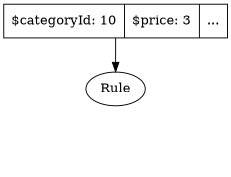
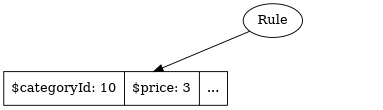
  digraph {
    rankdir=TB
    edge [style=invis]
    n1 [label="$categoryId: 10|$price: 3|..." shape=record]
    n2 [label=Rule]
    true [style=invis]
    false [style=invis]
-   n1 -> n2 [style=""]
+   n2 -> n1 [style=""]
    n2 -> true
    n2 -> false
  }
